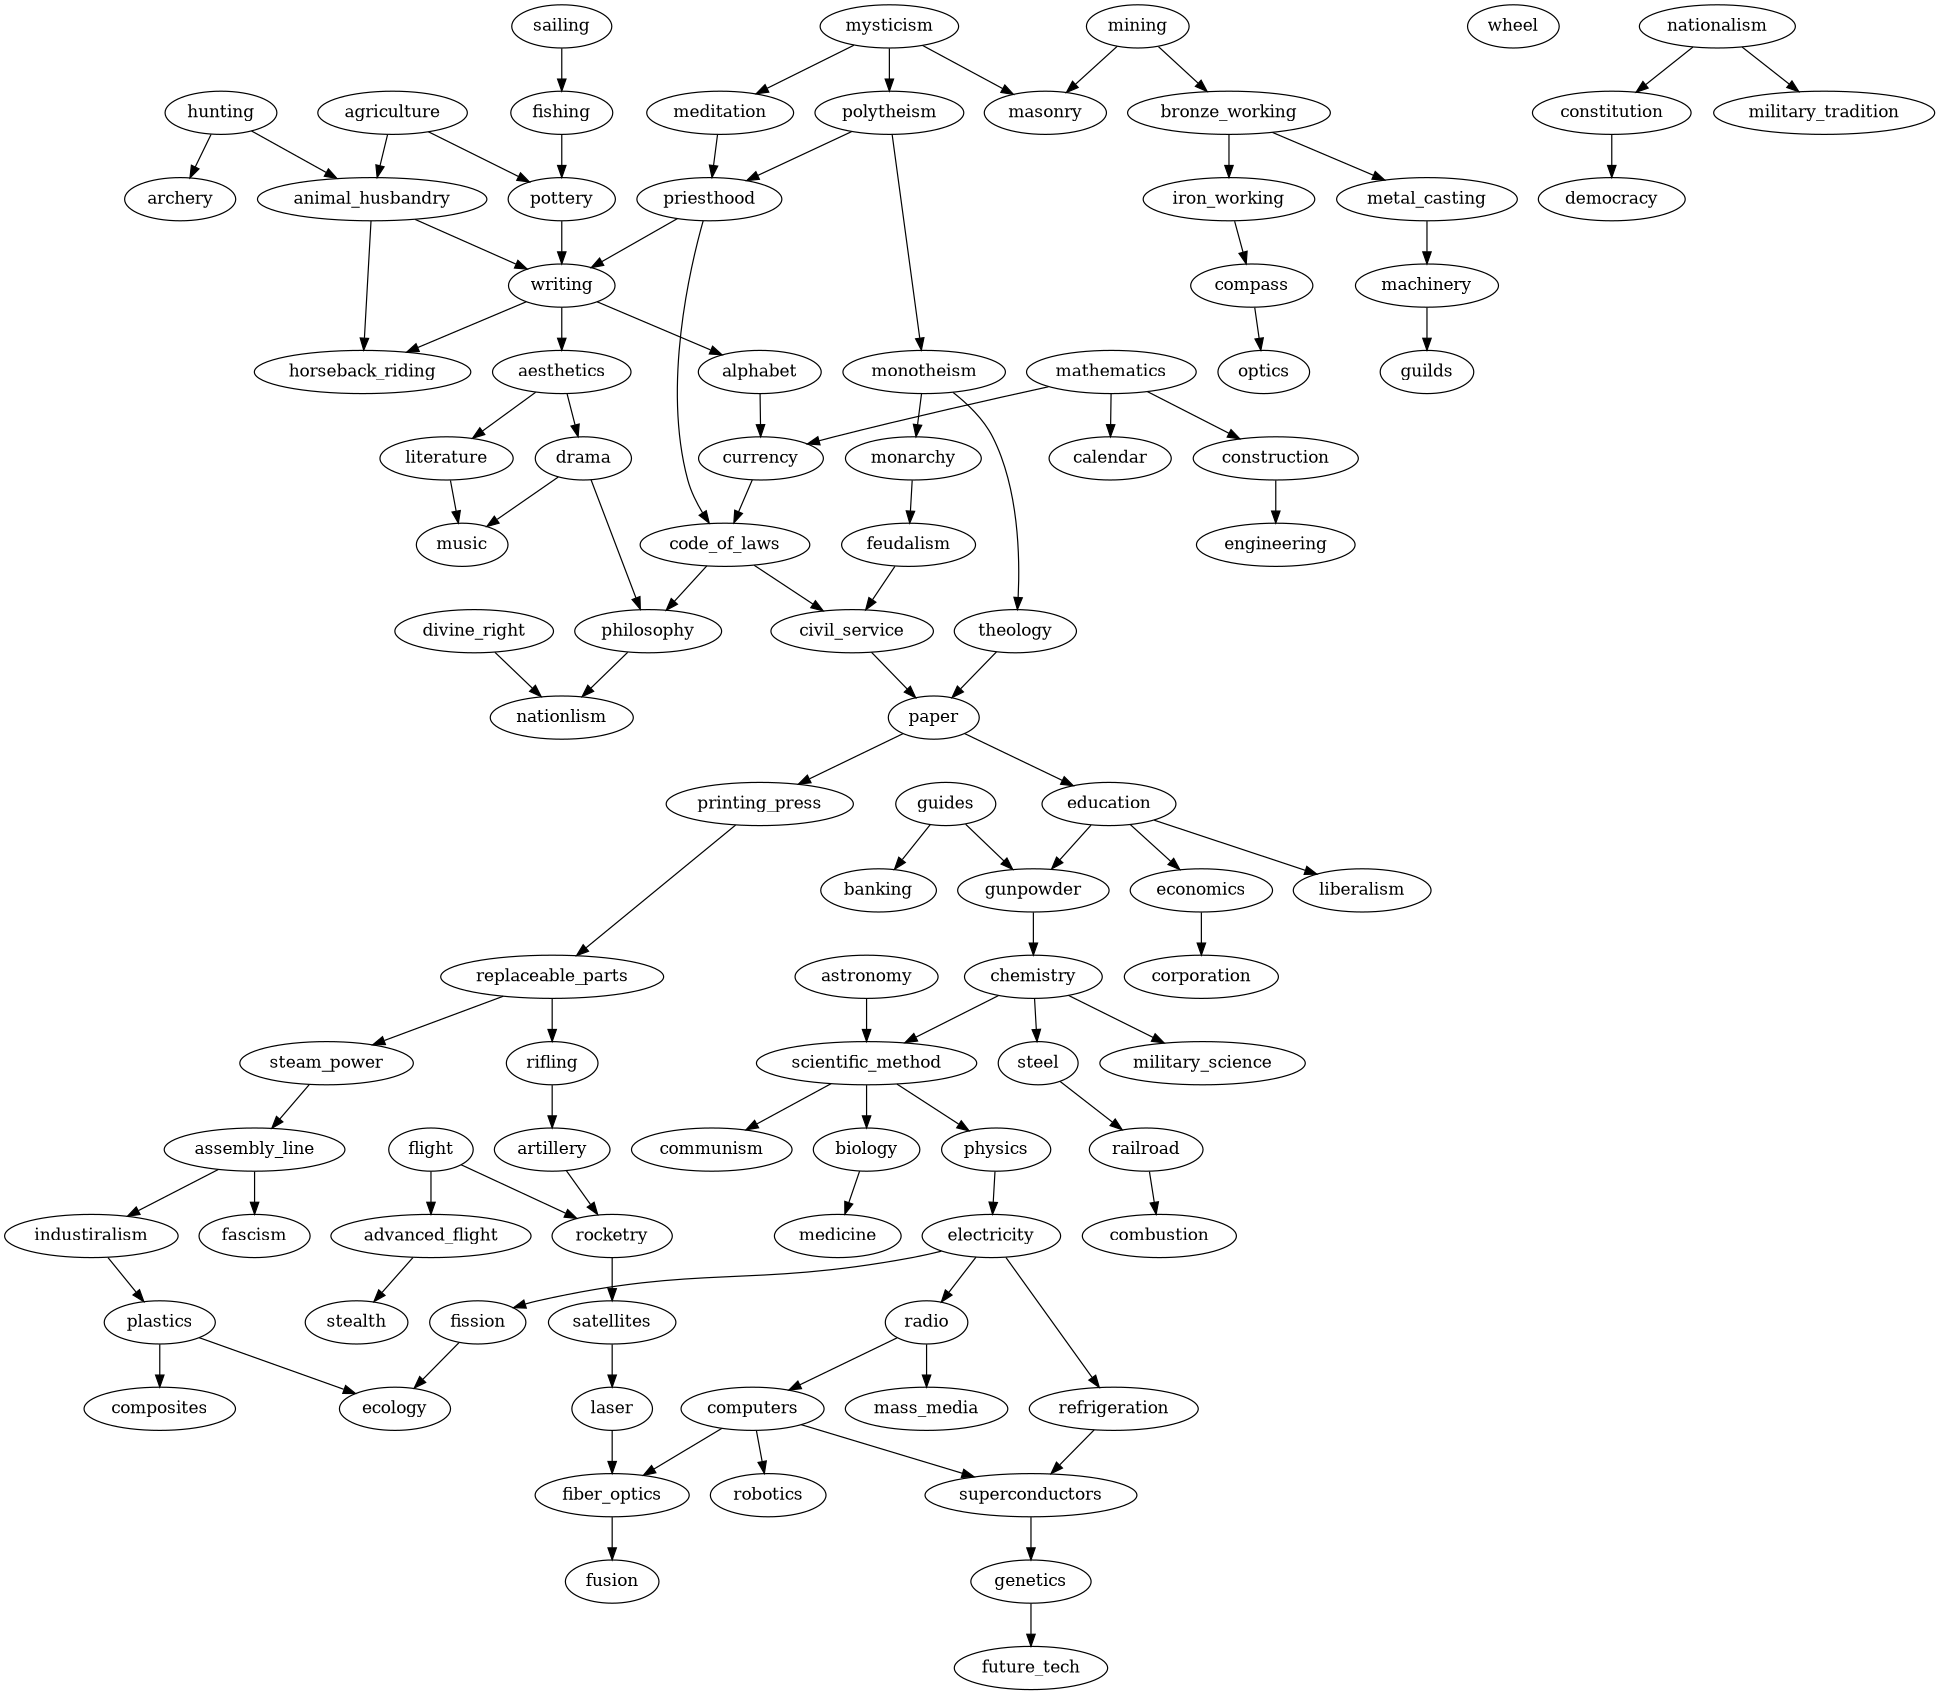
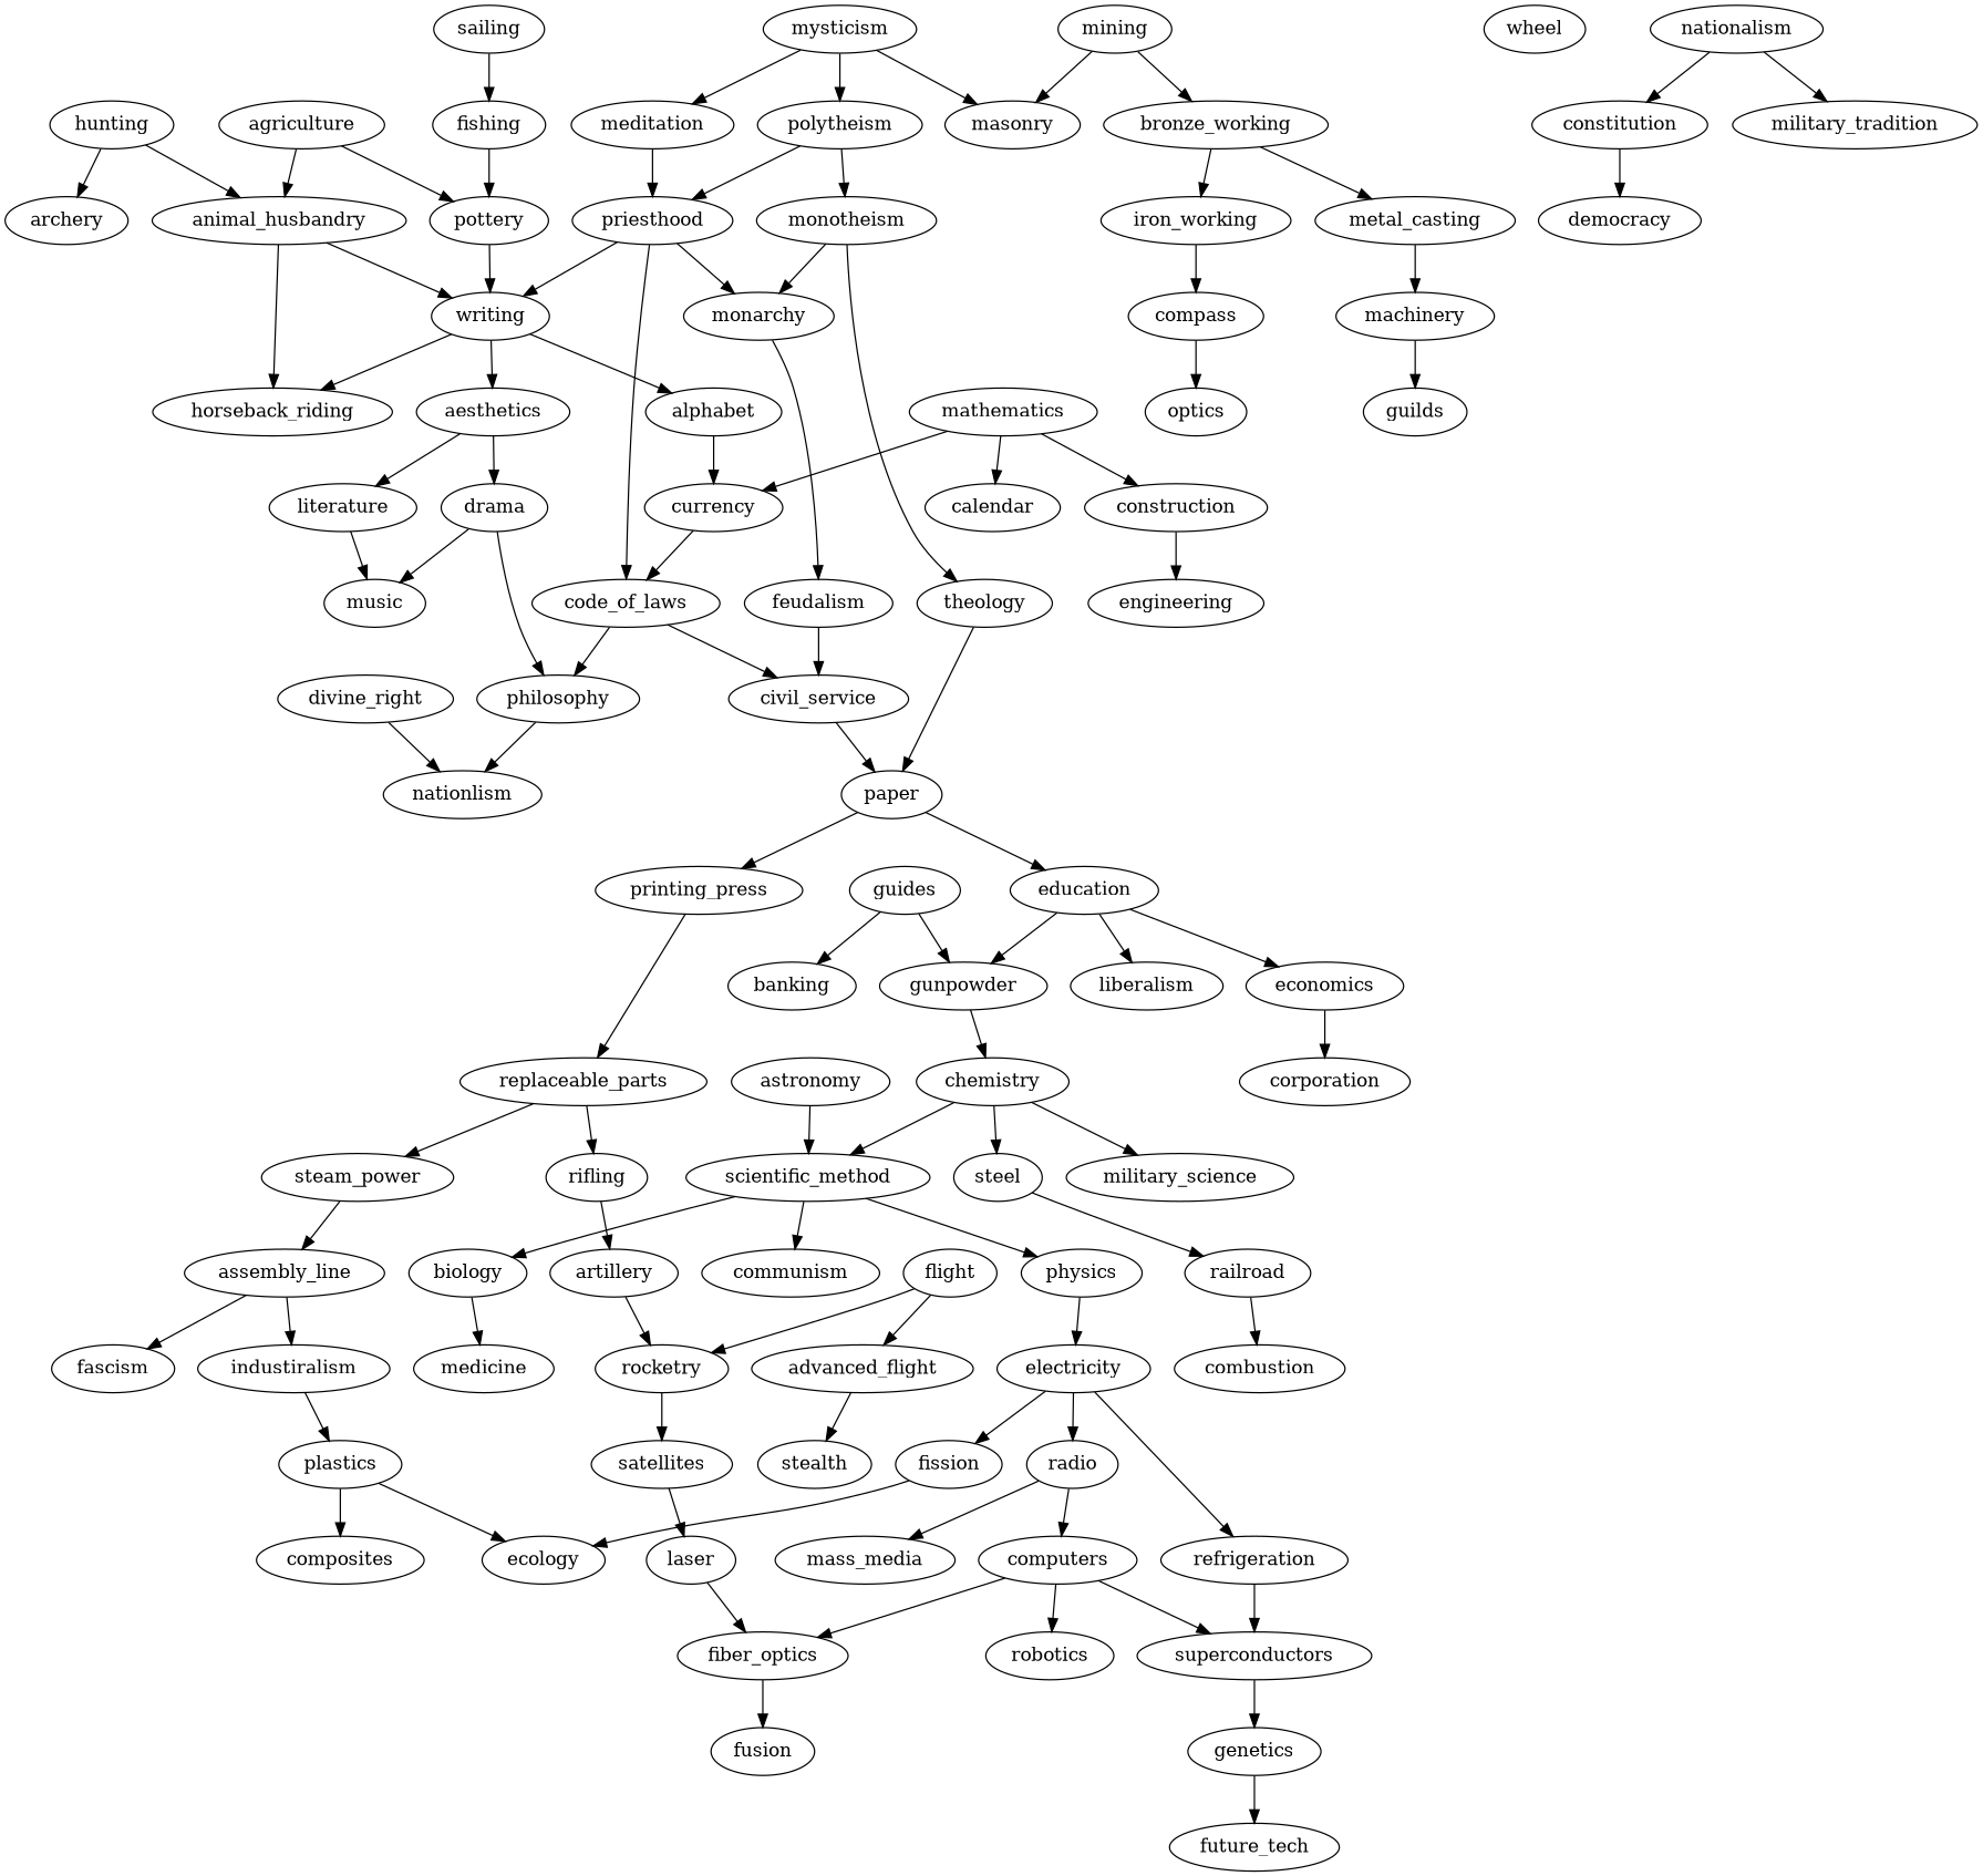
  digraph {
    fishing
    pottery
    sailing
    writing
    horseback_riding
    aesthetics
    alphabet
    wheel
    agriculture
    animal_husbandry
    hunting
    archery
    mysticism
    meditation
    polytheism
    masonry
    priesthood
    monotheism
    monarchy
    code_of_laws
    theology
    mining
    bronze_working
    metal_casting
    iron_working
    machinery
    compass
    literature
    drama
    mathematics
    calendar
    construction
    currency
    feudalism
    philosophy
    civil_service
    paper
    guilds
    optics
    music
    engineering
    nationlism
    printing_press
    education
    divine_right
    replaceable_parts
    gunpowder
    liberalism
    economics
    guides
    banking
    chemistry
    scientific_method
    military_science
    steel
    rifling
    steam_power
    corporation
    artillery
    assembly_line
    nationalism
    constitution
    military_tradition
    democracy
    communism
    physics
    biology
    railroad
    rocketry
    fascism
    industiralism
    satellites
    plastics
    astronomy
    electricity
    medicine
    combustion
    fission
    radio
    refrigeration
    ecology
    mass_media
    computers
    superconductors
    composites
    laser
    flight
    advanced_flight
    stealth
    fiber_optics
    robotics
    genetics
    fusion
    future_tech
    fishing -> pottery
    pottery -> writing
    sailing -> fishing
    writing -> horseback_riding
    writing -> aesthetics
    writing -> alphabet
    aesthetics -> literature
    aesthetics -> drama
    alphabet -> currency
    agriculture -> pottery
    agriculture -> animal_husbandry
    animal_husbandry -> writing
    animal_husbandry -> horseback_riding
    hunting -> animal_husbandry
    hunting -> archery
    mysticism -> meditation
    mysticism -> polytheism
    mysticism -> masonry
    meditation -> priesthood
    polytheism -> priesthood
    polytheism -> monotheism
    priesthood -> writing
+   priesthood -> monarchy
    priesthood -> code_of_laws
    monotheism -> monarchy
    monotheism -> theology
    monarchy -> feudalism
    code_of_laws -> philosophy
    code_of_laws -> civil_service
    theology -> paper
    mining -> masonry
    mining -> bronze_working
    bronze_working -> metal_casting
    bronze_working -> iron_working
    metal_casting -> machinery
    iron_working -> compass
    machinery -> guilds
    compass -> optics
    literature -> music
    drama -> philosophy
    drama -> music
    mathematics -> calendar
    mathematics -> construction
    mathematics -> currency
    construction -> engineering
    currency -> code_of_laws
    feudalism -> civil_service
    philosophy -> nationlism
    civil_service -> paper
    paper -> printing_press
    paper -> education
    printing_press -> replaceable_parts
    education -> gunpowder
    education -> liberalism
    education -> economics
    divine_right -> nationlism
    replaceable_parts -> rifling
    replaceable_parts -> steam_power
    gunpowder -> chemistry
    economics -> corporation
    guides -> gunpowder
    guides -> banking
    chemistry -> scientific_method
    chemistry -> military_science
    chemistry -> steel
    scientific_method -> communism
    scientific_method -> physics
    scientific_method -> biology
    steel -> railroad
    rifling -> artillery
    steam_power -> assembly_line
    artillery -> rocketry
    assembly_line -> fascism
    assembly_line -> industiralism
    nationalism -> constitution
    nationalism -> military_tradition
    constitution -> democracy
    physics -> electricity
    biology -> medicine
    railroad -> combustion
    rocketry -> satellites
    industiralism -> plastics
    satellites -> laser
    plastics -> ecology
    plastics -> composites
    astronomy -> scientific_method
    electricity -> fission
    electricity -> radio
    electricity -> refrigeration
    fission -> ecology
    radio -> mass_media
    radio -> computers
    refrigeration -> superconductors
    computers -> superconductors
    computers -> fiber_optics
    computers -> robotics
    superconductors -> genetics
    laser -> fiber_optics
    flight -> rocketry
    flight -> advanced_flight
    advanced_flight -> stealth
    fiber_optics -> fusion
    genetics -> future_tech
  }
